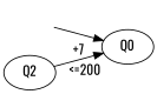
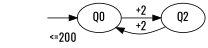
  digraph {
    fontname=Oswald
    rankdir=LR
    node [fontname=Oswald]
    edge [fontname=Oswald]
    Qi [style=invis]
    Q0 [xlabel="<=200"]
    n3 [label=Q2]
    Qi -> Q0
-   n3 -> Q0 [label="+7"]
+   Q0 -> n3 [label="+2"]
+   n3 -> Q0 [label="+2"]
  }
